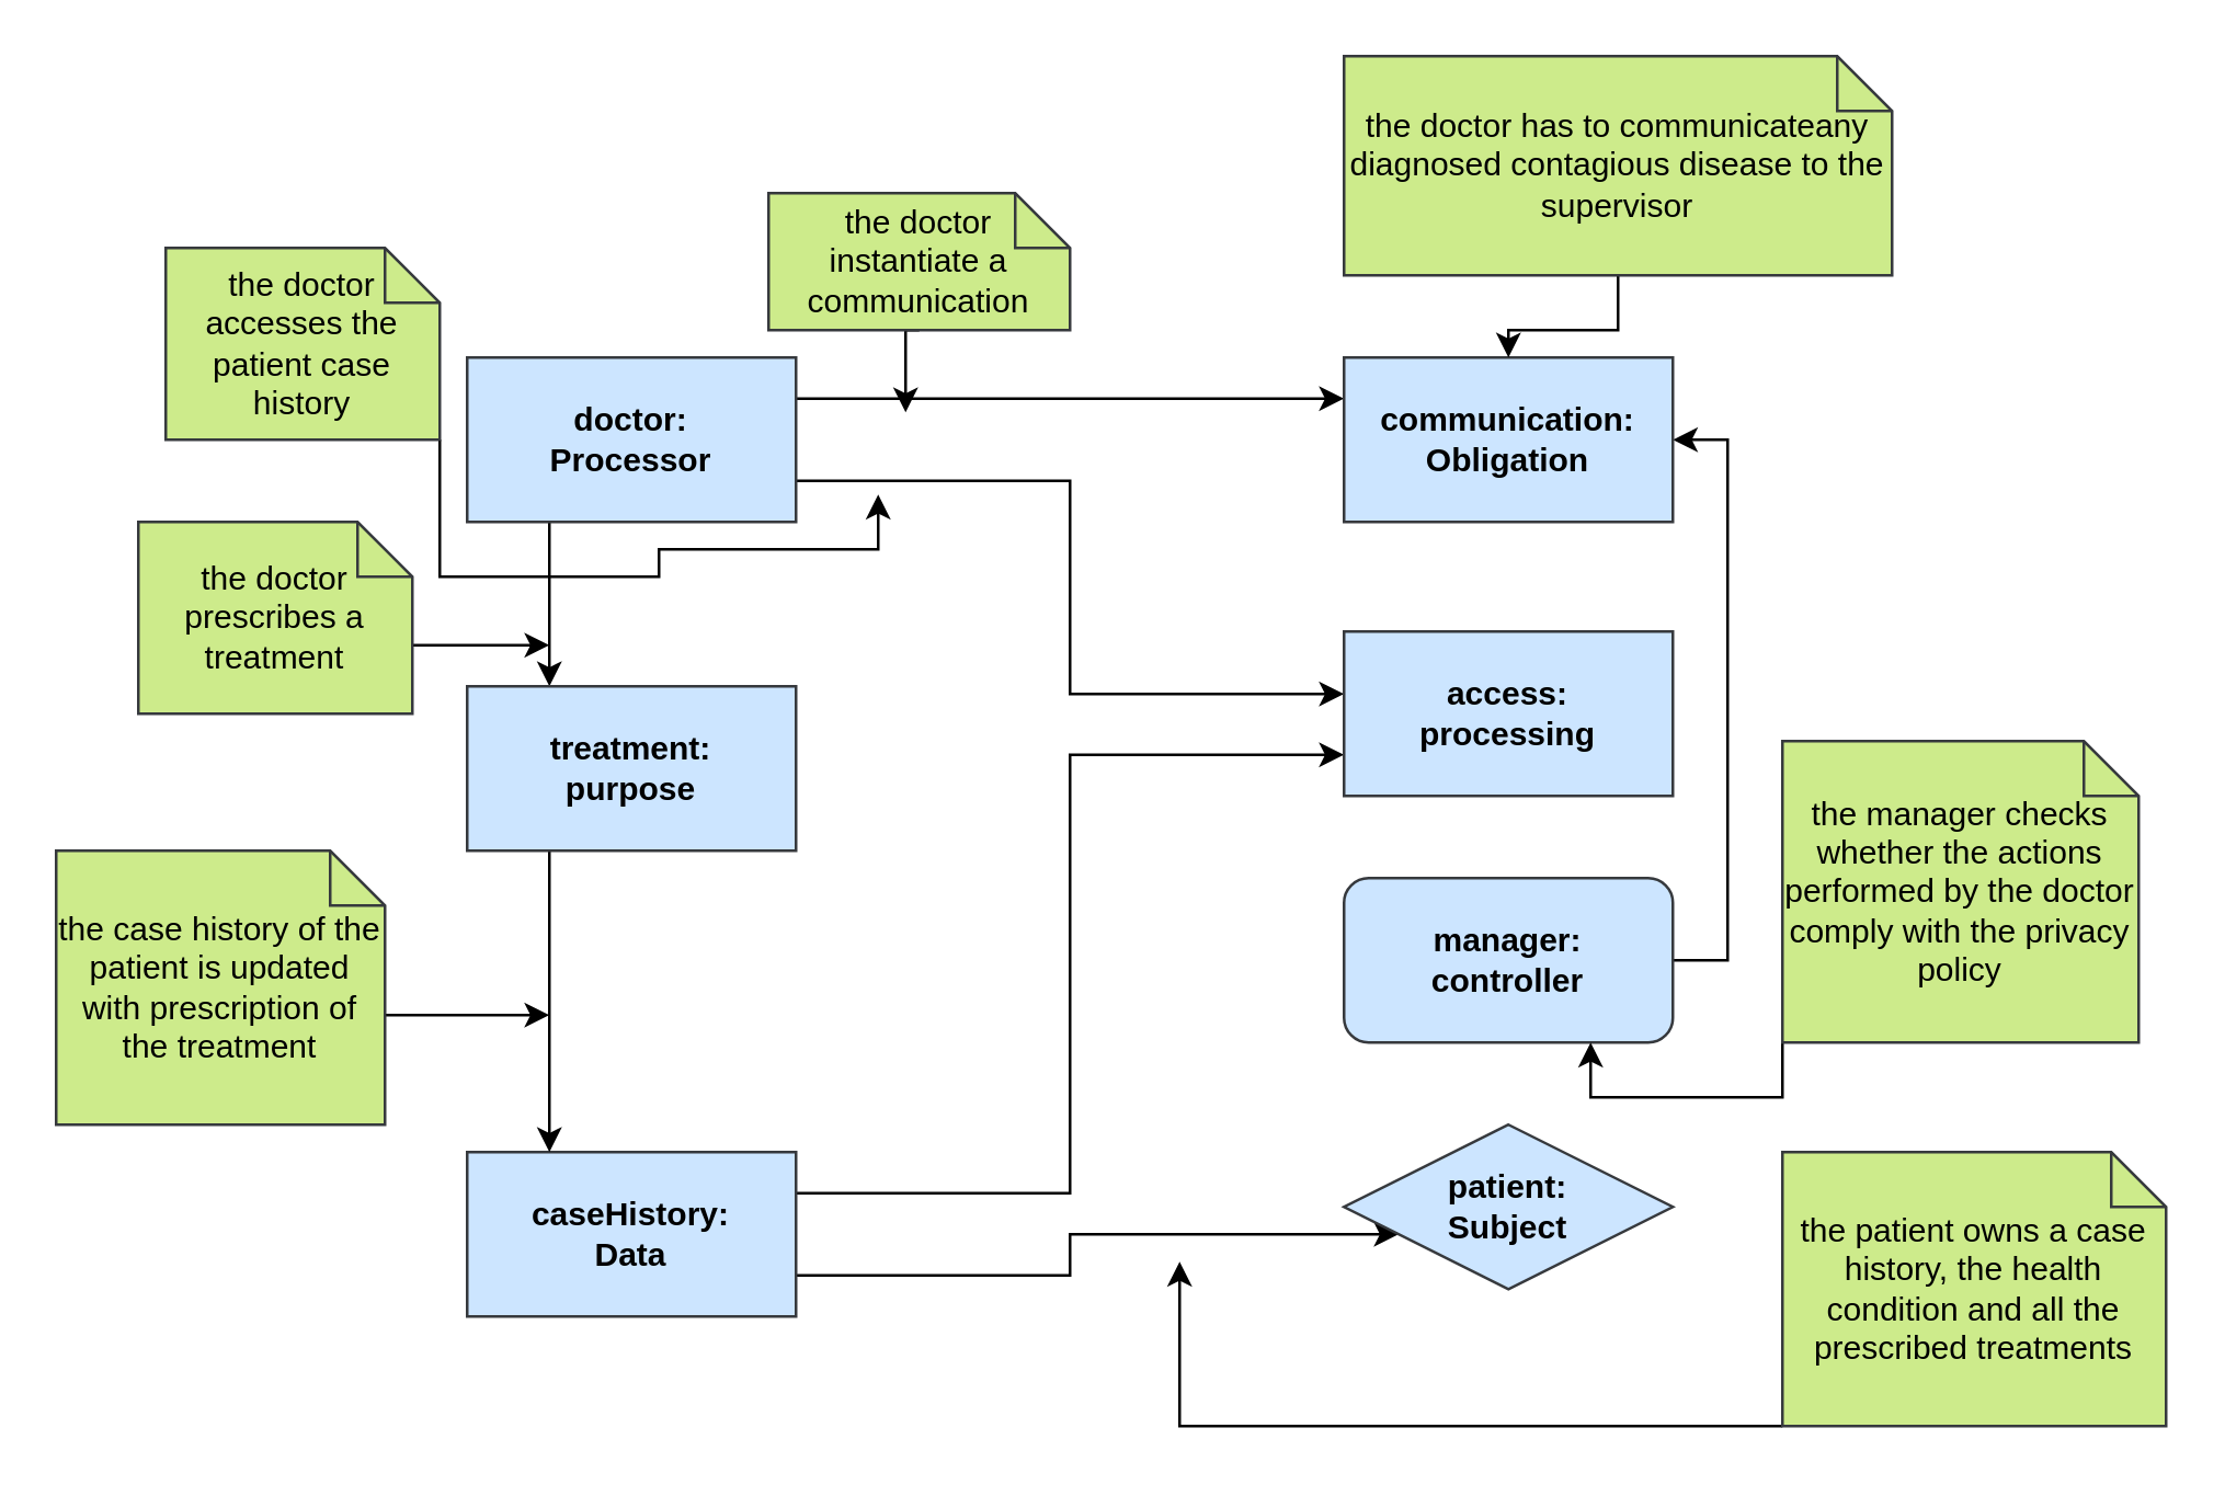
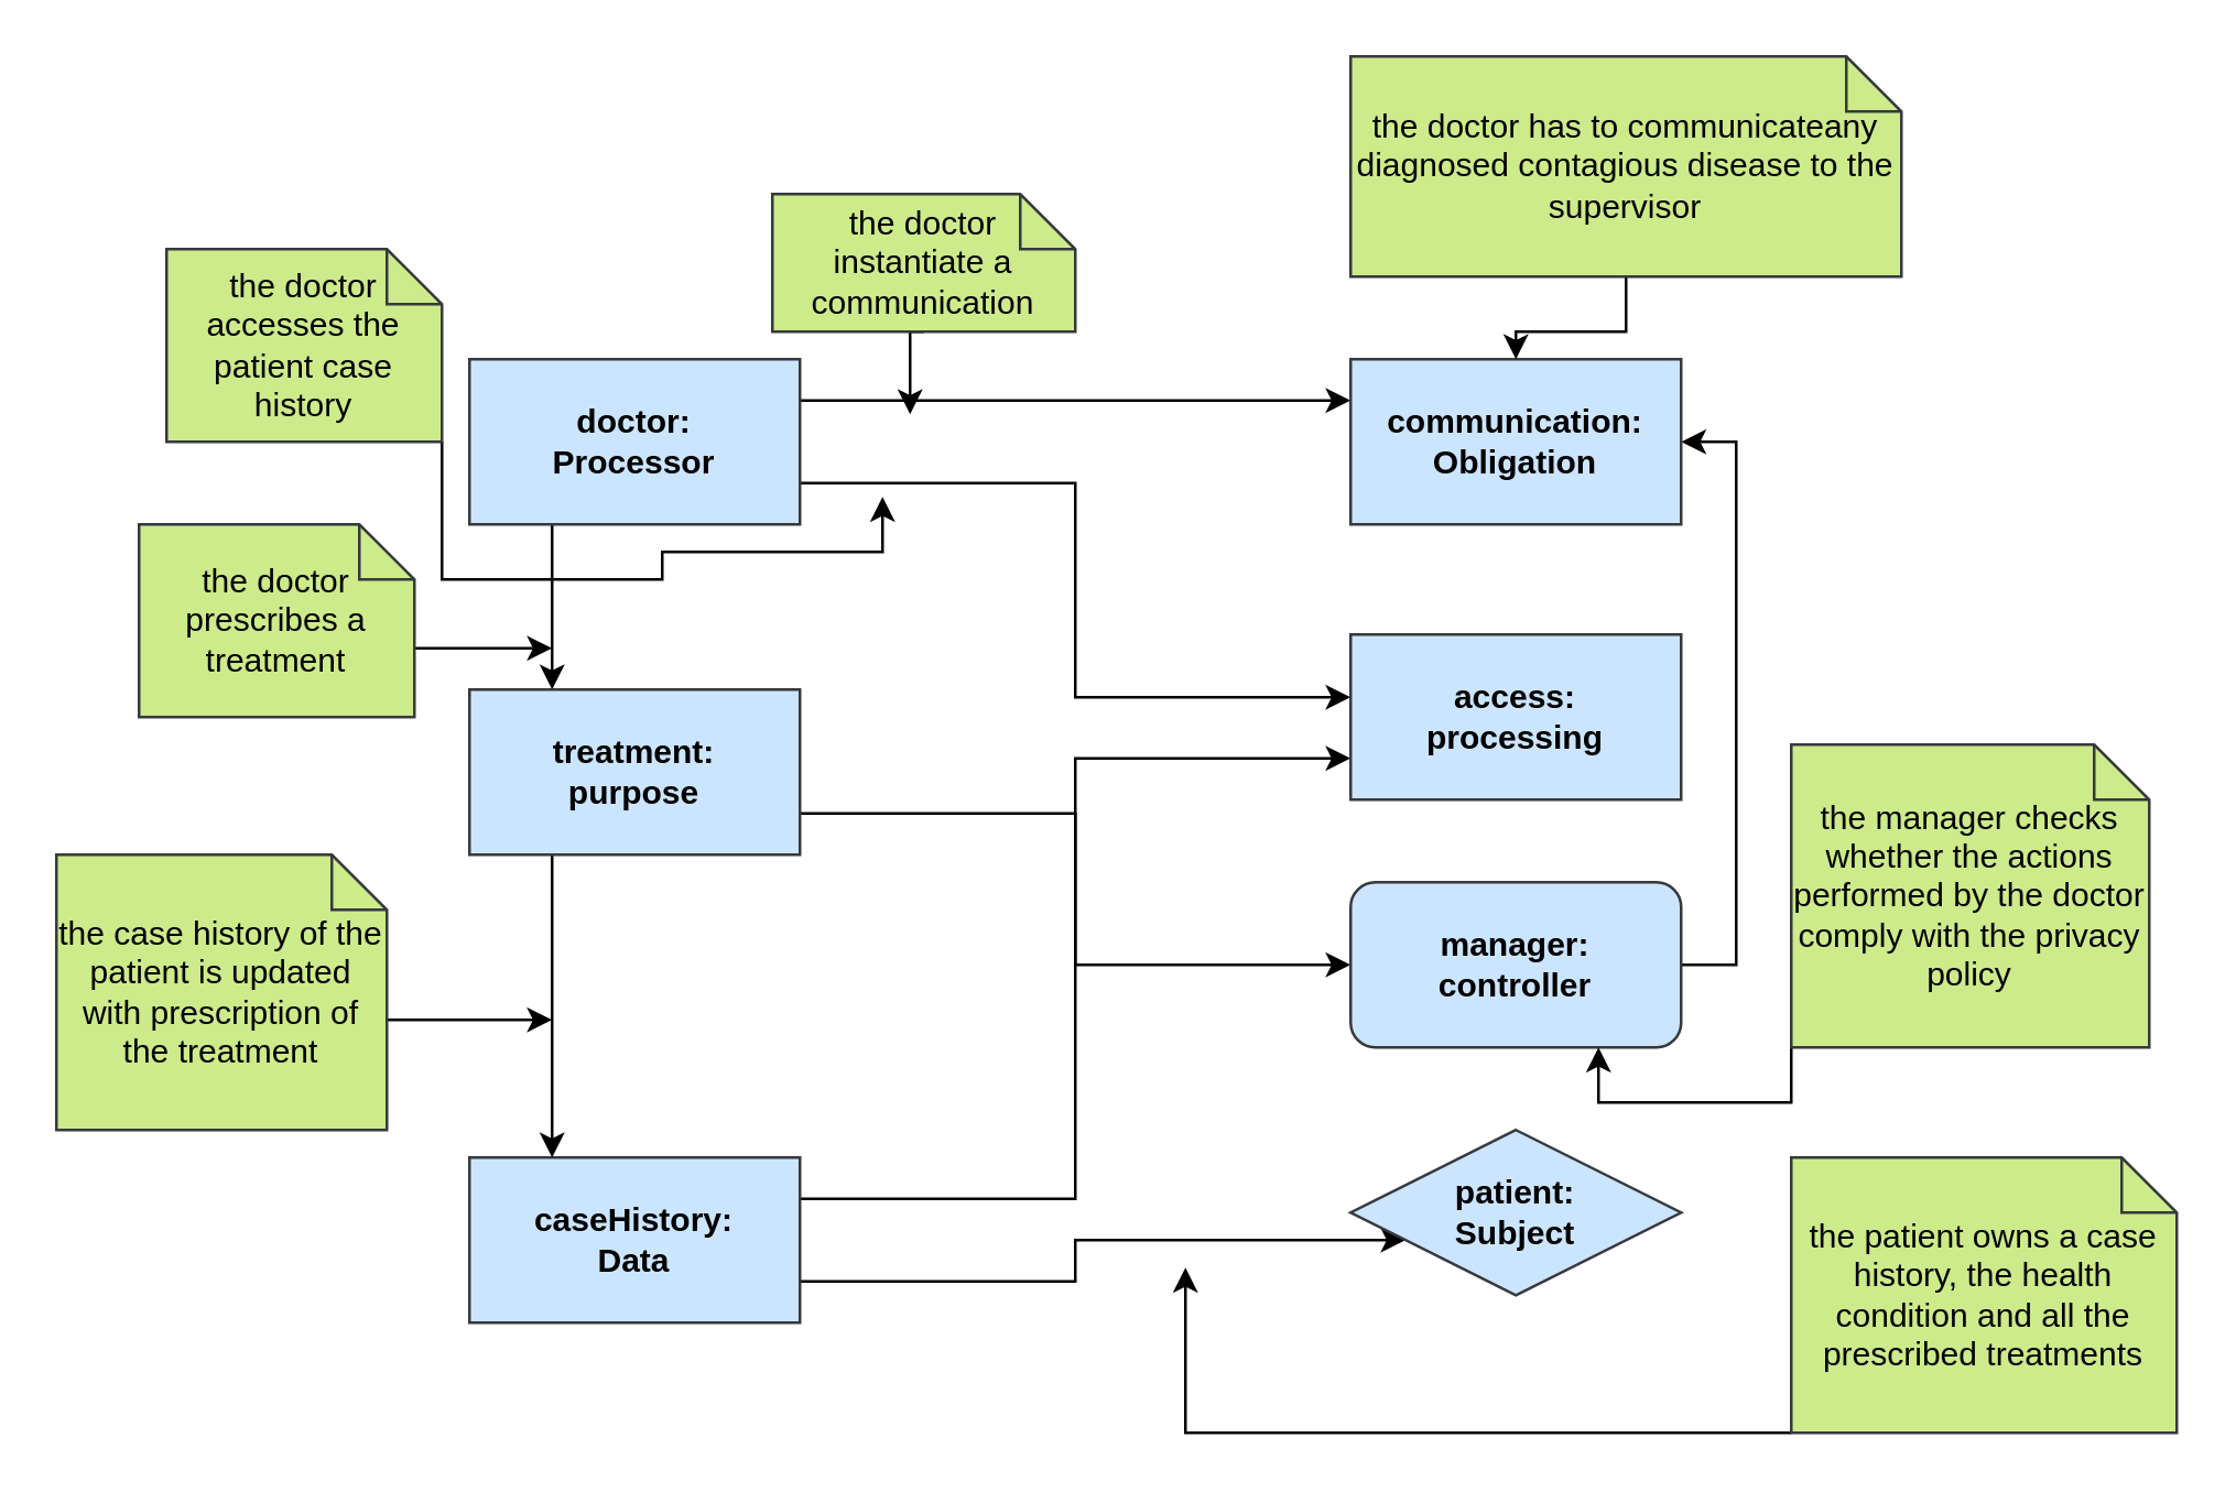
  <mxCell id="0" />
  <mxCell id="1" parent="0" />
  <mxCell id="2" style="edgeStyle=orthogonalEdgeStyle;rounded=0;orthogonalLoop=1;jettySize=auto;html=1;exitX=1;exitY=0.75;exitDx=0;exitDy=0;entryX=0;entryY=0.38;entryDx=0;entryDy=0;entryPerimeter=0;" edge="1" parent="1" source="5" target="15"><mxGeometry relative="1" as="geometry"><Array as="points"><mxPoint x="390" y="175" /><mxPoint x="390" y="253" /></Array></mxGeometry></mxCell>
  <mxCell id="3" style="edgeStyle=orthogonalEdgeStyle;rounded=0;orthogonalLoop=1;jettySize=auto;html=1;exitX=1;exitY=0.25;exitDx=0;exitDy=0;entryX=0;entryY=0.25;entryDx=0;entryDy=0;" edge="1" parent="1" source="5" target="16"><mxGeometry relative="1" as="geometry" /></mxCell>
  <mxCell id="4" style="edgeStyle=orthogonalEdgeStyle;rounded=0;orthogonalLoop=1;jettySize=auto;html=1;exitX=0.25;exitY=1;exitDx=0;exitDy=0;entryX=0.25;entryY=0;entryDx=0;entryDy=0;" edge="1" parent="1" source="5" target="11"><mxGeometry relative="1" as="geometry" /></mxCell>
  <mxCell id="5" value="&lt;b&gt;doctor:&lt;br&gt;Processor&lt;/b&gt;" style="rounded=0;whiteSpace=wrap;html=1;fillColor=#cce5ff;strokeColor=#36393d;" vertex="1" parent="1"><mxGeometry x="170" y="130" width="120" height="60" as="geometry" /></mxCell>
  <mxCell id="6" style="edgeStyle=orthogonalEdgeStyle;rounded=0;orthogonalLoop=1;jettySize=auto;html=1;exitX=1;exitY=0.75;exitDx=0;exitDy=0;entryX=0;entryY=0.75;entryDx=0;entryDy=0;" edge="1" parent="1" source="8" target="12"><mxGeometry relative="1" as="geometry" /></mxCell>
  <mxCell id="7" style="edgeStyle=orthogonalEdgeStyle;rounded=0;orthogonalLoop=1;jettySize=auto;html=1;exitX=1;exitY=0.25;exitDx=0;exitDy=0;entryX=0;entryY=0.75;entryDx=0;entryDy=0;" edge="1" parent="1" source="8" target="15"><mxGeometry relative="1" as="geometry" /></mxCell>
  <mxCell id="8" value="&lt;b&gt;caseHistory:&lt;br&gt;Data&lt;/b&gt;" style="rounded=0;whiteSpace=wrap;html=1;fillColor=#cce5ff;strokeColor=#36393d;" vertex="1" parent="1"><mxGeometry x="170" y="420" width="120" height="60" as="geometry" /></mxCell>
  <mxCell id="9" style="edgeStyle=orthogonalEdgeStyle;rounded=0;orthogonalLoop=1;jettySize=auto;html=1;exitX=0.25;exitY=1;exitDx=0;exitDy=0;entryX=0.25;entryY=0;entryDx=0;entryDy=0;" edge="1" parent="1" source="11" target="8"><mxGeometry relative="1" as="geometry" /></mxCell>
+ <mxCell id="10" style="edgeStyle=orthogonalEdgeStyle;rounded=0;orthogonalLoop=1;jettySize=auto;html=1;exitX=1;exitY=0.75;exitDx=0;exitDy=0;entryX=0;entryY=0.5;entryDx=0;entryDy=0;" edge="1" parent="1" source="11" target="14"><mxGeometry relative="1" as="geometry" /></mxCell>
  <mxCell id="11" value="&lt;b&gt;treatment:&lt;br&gt;purpose&lt;/b&gt;" style="rounded=0;whiteSpace=wrap;html=1;fillColor=#cce5ff;strokeColor=#36393d;" vertex="1" parent="1"><mxGeometry x="170" y="250" width="120" height="60" as="geometry" /></mxCell>
  <mxCell id="12" value="&lt;b&gt;patient:&lt;br&gt;Subject&lt;/b&gt;" style="rhombus;whiteSpace=wrap;html=1;fillColor=#cce5ff;strokeColor=#36393d;" vertex="1" parent="1"><mxGeometry x="490" y="410" width="120" height="60" as="geometry" /></mxCell>
  <mxCell id="13" style="edgeStyle=orthogonalEdgeStyle;rounded=0;orthogonalLoop=1;jettySize=auto;html=1;exitX=1;exitY=0.5;exitDx=0;exitDy=0;entryX=1;entryY=0.5;entryDx=0;entryDy=0;" edge="1" parent="1" source="14" target="16"><mxGeometry relative="1" as="geometry" /></mxCell>
  <mxCell id="14" value="&lt;b&gt;manager:&lt;br&gt;controller&lt;br&gt;&lt;/b&gt;" style="whiteSpace=wrap;html=1;fillColor=#cce5ff;strokeColor=#36393d;rounded=1;" vertex="1" parent="1"><mxGeometry x="490" y="320" width="120" height="60" as="geometry" /></mxCell>
  <mxCell id="15" value="&lt;b&gt;access:&lt;br&gt;processing&lt;br&gt;&lt;/b&gt;" style="rounded=0;whiteSpace=wrap;html=1;fillColor=#cce5ff;strokeColor=#36393d;" vertex="1" parent="1"><mxGeometry x="490" y="230" width="120" height="60" as="geometry" /></mxCell>
  <mxCell id="16" value="&lt;b&gt;communication:&lt;br&gt;Obligation&lt;/b&gt;" style="rounded=0;whiteSpace=wrap;html=1;fillColor=#cce5ff;strokeColor=#36393d;" vertex="1" parent="1"><mxGeometry x="490" y="130" width="120" height="60" as="geometry" /></mxCell>
  <mxCell id="17" style="edgeStyle=orthogonalEdgeStyle;rounded=0;orthogonalLoop=1;jettySize=auto;html=1;exitX=0;exitY=1;exitDx=0;exitDy=0;exitPerimeter=0;" edge="1" parent="1" source="18"><mxGeometry relative="1" as="geometry"><mxPoint x="430" y="460" as="targetPoint" /><Array as="points"><mxPoint x="650" y="520" /><mxPoint x="430" y="520" /></Array></mxGeometry></mxCell>
  <mxCell id="18" value="the patient owns a case history, the health condition and all the prescribed treatments" style="shape=note;size=20;whiteSpace=wrap;html=1;fillColor=#cdeb8b;strokeColor=#36393d;" vertex="1" parent="1"><mxGeometry x="650" y="420" width="140" height="100" as="geometry" /></mxCell>
  <mxCell id="19" style="edgeStyle=orthogonalEdgeStyle;rounded=0;orthogonalLoop=1;jettySize=auto;html=1;exitX=0;exitY=1;exitDx=0;exitDy=0;exitPerimeter=0;entryX=0.75;entryY=1;entryDx=0;entryDy=0;" edge="1" parent="1" source="20" target="14"><mxGeometry relative="1" as="geometry" /></mxCell>
  <mxCell id="20" value="the manager checks whether the actions performed by the doctor comply with the privacy policy" style="shape=note;size=20;whiteSpace=wrap;html=1;fillColor=#cdeb8b;strokeColor=#36393d;" vertex="1" parent="1"><mxGeometry x="650" y="270" width="130" height="110" as="geometry" /></mxCell>
  <mxCell id="21" style="edgeStyle=orthogonalEdgeStyle;rounded=0;orthogonalLoop=1;jettySize=auto;html=1;exitX=0;exitY=0;exitDx=120;exitDy=60;exitPerimeter=0;" edge="1" parent="1" source="22"><mxGeometry relative="1" as="geometry"><mxPoint x="200" y="370" as="targetPoint" /></mxGeometry></mxCell>
  <mxCell id="22" value="the case history of the patient is updated with prescription of the treatment" style="shape=note;size=20;whiteSpace=wrap;html=1;fillColor=#cdeb8b;strokeColor=#36393d;" vertex="1" parent="1"><mxGeometry x="20" y="310" width="120" height="100" as="geometry" /></mxCell>
  <mxCell id="23" style="edgeStyle=orthogonalEdgeStyle;rounded=0;orthogonalLoop=1;jettySize=auto;html=1;exitX=0;exitY=0;exitDx=100;exitDy=45;exitPerimeter=0;" edge="1" parent="1" source="24"><mxGeometry relative="1" as="geometry"><mxPoint x="200" y="235" as="targetPoint" /></mxGeometry></mxCell>
  <mxCell id="24" value="the doctor prescribes a treatment" style="shape=note;size=20;whiteSpace=wrap;html=1;fillColor=#cdeb8b;strokeColor=#36393d;" vertex="1" parent="1"><mxGeometry x="50" y="190" width="100" height="70" as="geometry" /></mxCell>
  <mxCell id="25" style="edgeStyle=orthogonalEdgeStyle;rounded=0;orthogonalLoop=1;jettySize=auto;html=1;exitX=1;exitY=1;exitDx=0;exitDy=0;exitPerimeter=0;" edge="1" parent="1" source="26"><mxGeometry relative="1" as="geometry"><mxPoint x="320" y="180" as="targetPoint" /><Array as="points"><mxPoint x="160" y="210" /><mxPoint x="240" y="210" /><mxPoint x="240" y="200" /><mxPoint x="320" y="200" /></Array></mxGeometry></mxCell>
  <mxCell id="26" value="the doctor accesses the patient case history" style="shape=note;size=20;whiteSpace=wrap;html=1;fillColor=#cdeb8b;strokeColor=#36393d;" vertex="1" parent="1"><mxGeometry x="60" y="90" width="100" height="70" as="geometry" /></mxCell>
  <mxCell id="27" style="edgeStyle=orthogonalEdgeStyle;rounded=0;orthogonalLoop=1;jettySize=auto;html=1;exitX=0.5;exitY=1;exitDx=0;exitDy=0;exitPerimeter=0;entryX=0.5;entryY=0;entryDx=0;entryDy=0;" edge="1" parent="1" source="28" target="16"><mxGeometry relative="1" as="geometry" /></mxCell>
  <mxCell id="28" value="the doctor has to communicateany diagnosed contagious disease to the supervisor" style="shape=note;size=20;whiteSpace=wrap;html=1;fillColor=#cdeb8b;strokeColor=#36393d;" vertex="1" parent="1"><mxGeometry x="490" y="20" width="200" height="80" as="geometry" /></mxCell>
  <mxCell id="29" style="edgeStyle=orthogonalEdgeStyle;rounded=0;orthogonalLoop=1;jettySize=auto;html=1;exitX=0.5;exitY=1;exitDx=0;exitDy=0;exitPerimeter=0;" edge="1" parent="1" source="30"><mxGeometry relative="1" as="geometry"><mxPoint x="330" y="150" as="targetPoint" /></mxGeometry></mxCell>
  <mxCell id="30" value="the doctor instantiate a communication" style="shape=note;size=20;whiteSpace=wrap;html=1;fillColor=#cdeb8b;strokeColor=#36393d;" vertex="1" parent="1"><mxGeometry x="280" y="70" width="110" height="50" as="geometry" /></mxCell>
